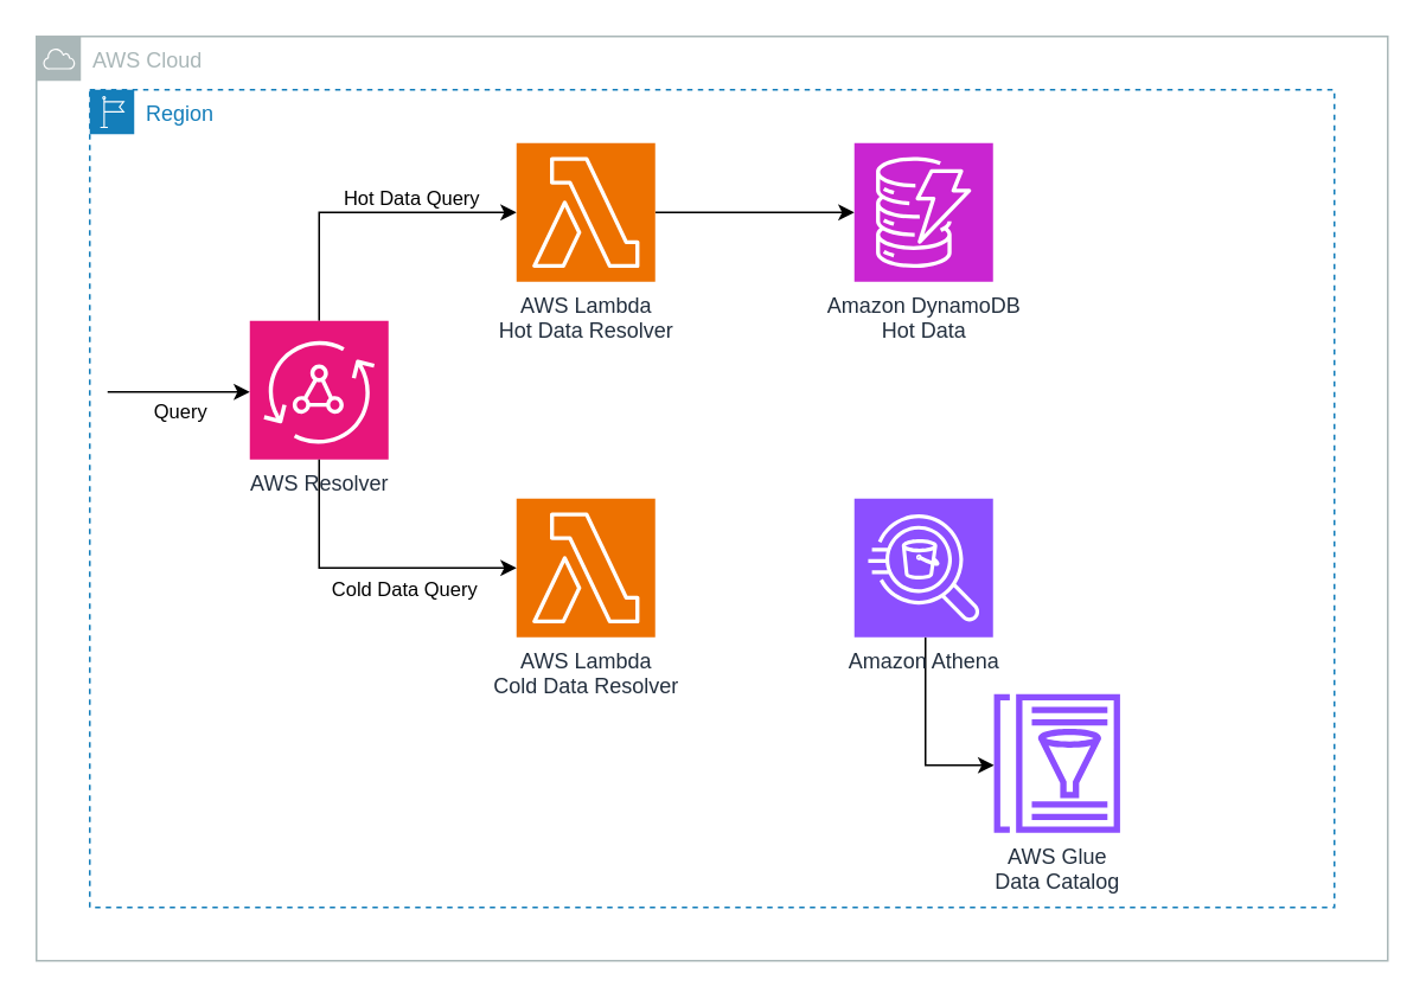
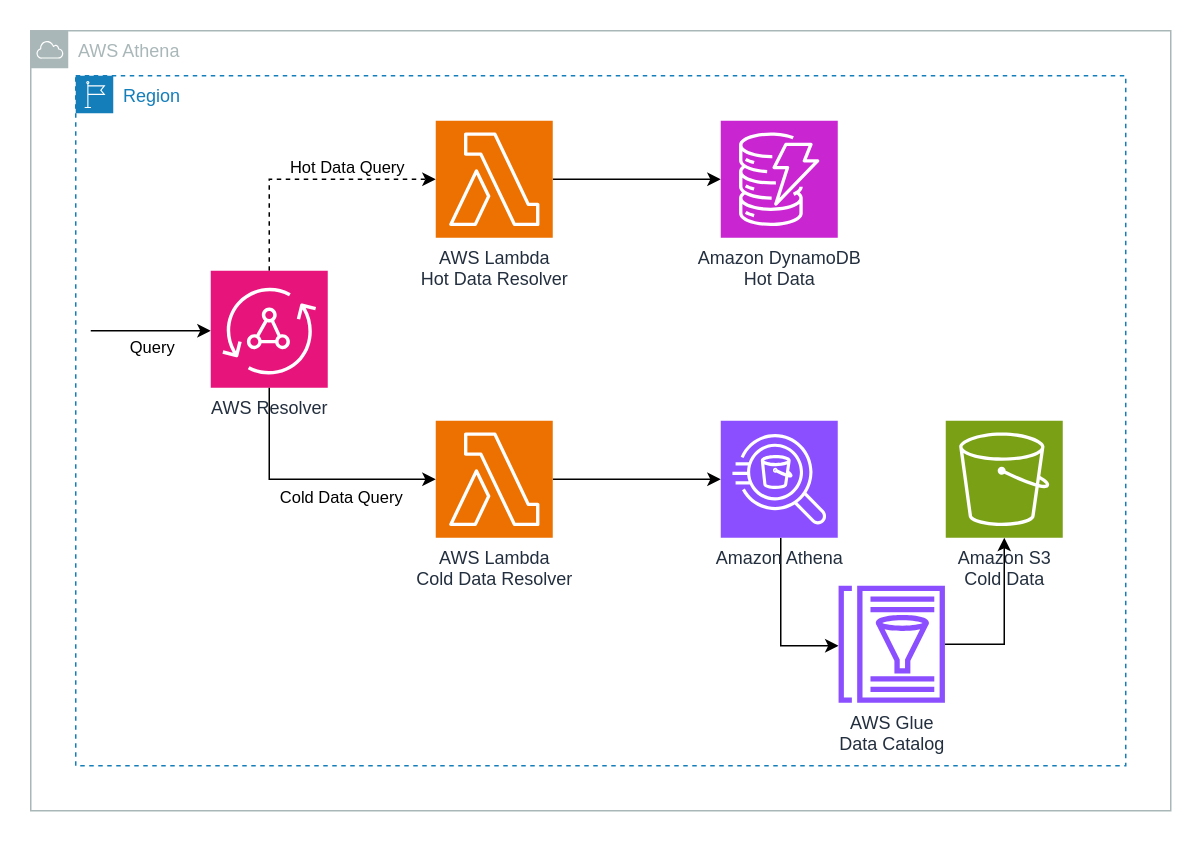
  <mxCell id="0" />
  <mxCell id="1" parent="0" />
- <mxCell id="2" value="AWS Cloud" style="sketch=0;outlineConnect=0;gradientColor=none;html=1;whiteSpace=wrap;fontSize=12;fontStyle=0;shape=mxgraph.aws4.group;grIcon=mxgraph.aws4.group_aws_cloud;strokeColor=#AAB7B8;fillColor=none;verticalAlign=top;align=left;spacingLeft=30;fontColor=#AAB7B8;dashed=0;" vertex="1" parent="1"><mxGeometry x="20" y="20" width="760" height="520" as="geometry" /></mxCell>
+ <mxCell id="2" value="AWS Athena" style="sketch=0;outlineConnect=0;gradientColor=none;html=1;whiteSpace=wrap;fontSize=12;fontStyle=0;shape=mxgraph.aws4.group;grIcon=mxgraph.aws4.group_aws_cloud;strokeColor=#AAB7B8;fillColor=none;verticalAlign=top;align=left;spacingLeft=30;fontColor=#AAB7B8;dashed=0;" vertex="1" parent="1"><mxGeometry x="20" y="20" width="760" height="520" as="geometry" /></mxCell>
  <mxCell id="3" value="Region" style="points=[[0,0],[0.25,0],[0.5,0],[0.75,0],[1,0],[1,0.25],[1,0.5],[1,0.75],[1,1],[0.75,1],[0.5,1],[0.25,1],[0,1],[0,0.75],[0,0.5],[0,0.25]];outlineConnect=0;gradientColor=none;html=1;whiteSpace=wrap;fontSize=12;fontStyle=0;container=1;pointerEvents=0;collapsible=0;recursiveResize=0;shape=mxgraph.aws4.group;grIcon=mxgraph.aws4.group_region;strokeColor=#147EBA;fillColor=none;verticalAlign=top;align=left;spacingLeft=30;fontColor=#147EBA;dashed=1;" vertex="1" parent="1"><mxGeometry x="50" y="50" width="700" height="460" as="geometry" /></mxCell>
- <mxCell id="4" style="edgeStyle=orthogonalEdgeStyle;rounded=0;orthogonalLoop=1;jettySize=auto;html=1;entryX=0;entryY=0.5;entryDx=0;entryDy=0;entryPerimeter=0;exitX=0.5;exitY=0;exitDx=0;exitDy=0;exitPerimeter=0;" edge="1" parent="3" source="6" target="8"><mxGeometry relative="1" as="geometry" /></mxCell>
+ <mxCell id="4" style="edgeStyle=orthogonalEdgeStyle;rounded=0;orthogonalLoop=1;jettySize=auto;html=1;entryX=0;entryY=0.5;entryDx=0;entryDy=0;entryPerimeter=0;exitX=0.5;exitY=0;exitDx=0;exitDy=0;exitPerimeter=0;dashed=1;" edge="1" parent="3" source="6" target="8"><mxGeometry relative="1" as="geometry" /></mxCell>
  <mxCell id="5" value="Hot Data Query" style="edgeLabel;html=1;align=center;verticalAlign=middle;resizable=0;points=[];" vertex="1" connectable="0" parent="4"><mxGeometry x="0.186" relative="1" as="geometry"><mxPoint x="10" y="-9" as="offset" /></mxGeometry></mxCell>
  <mxCell id="6" value="AWS Resolver" style="sketch=0;points=[[0,0,0],[0.25,0,0],[0.5,0,0],[0.75,0,0],[1,0,0],[0,1,0],[0.25,1,0],[0.5,1,0],[0.75,1,0],[1,1,0],[0,0.25,0],[0,0.5,0],[0,0.75,0],[1,0.25,0],[1,0.5,0],[1,0.75,0]];outlineConnect=0;fontColor=#232F3E;fillColor=#E7157B;strokeColor=#ffffff;dashed=0;verticalLabelPosition=bottom;verticalAlign=top;align=center;html=1;fontSize=12;fontStyle=0;aspect=fixed;shape=mxgraph.aws4.resourceIcon;resIcon=mxgraph.aws4.appsync;" vertex="1" parent="3"><mxGeometry x="90" y="130" width="78" height="78" as="geometry" /></mxCell>
  <mxCell id="7" style="edgeStyle=orthogonalEdgeStyle;rounded=0;orthogonalLoop=1;jettySize=auto;html=1;entryX=0;entryY=0.5;entryDx=0;entryDy=0;entryPerimeter=0;" edge="1" parent="3" source="8" target="9"><mxGeometry relative="1" as="geometry" /></mxCell>
  <mxCell id="8" value="AWS Lambda&lt;br&gt;Hot Data Resolver" style="sketch=0;points=[[0,0,0],[0.25,0,0],[0.5,0,0],[0.75,0,0],[1,0,0],[0,1,0],[0.25,1,0],[0.5,1,0],[0.75,1,0],[1,1,0],[0,0.25,0],[0,0.5,0],[0,0.75,0],[1,0.25,0],[1,0.5,0],[1,0.75,0]];outlineConnect=0;fontColor=#232F3E;fillColor=#ED7100;strokeColor=#ffffff;dashed=0;verticalLabelPosition=bottom;verticalAlign=top;align=center;html=1;fontSize=12;fontStyle=0;aspect=fixed;shape=mxgraph.aws4.resourceIcon;resIcon=mxgraph.aws4.lambda;" vertex="1" parent="3"><mxGeometry x="240" y="30" width="78" height="78" as="geometry" /></mxCell>
  <mxCell id="9" value="Amazon DynamoDB&lt;br&gt;Hot Data" style="sketch=0;points=[[0,0,0],[0.25,0,0],[0.5,0,0],[0.75,0,0],[1,0,0],[0,1,0],[0.25,1,0],[0.5,1,0],[0.75,1,0],[1,1,0],[0,0.25,0],[0,0.5,0],[0,0.75,0],[1,0.25,0],[1,0.5,0],[1,0.75,0]];outlineConnect=0;fontColor=#232F3E;fillColor=#C925D1;strokeColor=#ffffff;dashed=0;verticalLabelPosition=bottom;verticalAlign=top;align=center;html=1;fontSize=12;fontStyle=0;aspect=fixed;shape=mxgraph.aws4.resourceIcon;resIcon=mxgraph.aws4.dynamodb;" vertex="1" parent="3"><mxGeometry x="430" y="30" width="78" height="78" as="geometry" /></mxCell>
  <mxCell id="10" style="edgeStyle=orthogonalEdgeStyle;rounded=0;orthogonalLoop=1;jettySize=auto;html=1;" edge="1" parent="3" source="11" target="14"><mxGeometry relative="1" as="geometry"><Array as="points"><mxPoint x="470" y="380" /></Array></mxGeometry></mxCell>
  <mxCell id="11" value="Amazon Athena" style="sketch=0;points=[[0,0,0],[0.25,0,0],[0.5,0,0],[0.75,0,0],[1,0,0],[0,1,0],[0.25,1,0],[0.5,1,0],[0.75,1,0],[1,1,0],[0,0.25,0],[0,0.5,0],[0,0.75,0],[1,0.25,0],[1,0.5,0],[1,0.75,0]];outlineConnect=0;fontColor=#232F3E;fillColor=#8C4FFF;strokeColor=#ffffff;dashed=0;verticalLabelPosition=bottom;verticalAlign=top;align=center;html=1;fontSize=12;fontStyle=0;aspect=fixed;shape=mxgraph.aws4.resourceIcon;resIcon=mxgraph.aws4.athena;" vertex="1" parent="3"><mxGeometry x="430" y="230" width="78" height="78" as="geometry" /></mxCell>
+ <mxCell id="12" value="Amazon S3&lt;br&gt;Cold Data" style="sketch=0;points=[[0,0,0],[0.25,0,0],[0.5,0,0],[0.75,0,0],[1,0,0],[0,1,0],[0.25,1,0],[0.5,1,0],[0.75,1,0],[1,1,0],[0,0.25,0],[0,0.5,0],[0,0.75,0],[1,0.25,0],[1,0.5,0],[1,0.75,0]];outlineConnect=0;fontColor=#232F3E;fillColor=#7AA116;strokeColor=#ffffff;dashed=0;verticalLabelPosition=bottom;verticalAlign=top;align=center;html=1;fontSize=12;fontStyle=0;aspect=fixed;shape=mxgraph.aws4.resourceIcon;resIcon=mxgraph.aws4.s3;" vertex="1" parent="3"><mxGeometry x="580" y="230" width="78" height="78" as="geometry" /></mxCell>
+ <mxCell id="13" style="edgeStyle=orthogonalEdgeStyle;rounded=0;orthogonalLoop=1;jettySize=auto;html=1;" edge="1" parent="3" source="14" target="12"><mxGeometry relative="1" as="geometry" /></mxCell>
  <mxCell id="14" value="AWS Glue&lt;br&gt;Data Catalog" style="sketch=0;outlineConnect=0;fontColor=#232F3E;gradientColor=none;fillColor=#8C4FFF;strokeColor=none;dashed=0;verticalLabelPosition=bottom;verticalAlign=top;align=center;html=1;fontSize=12;fontStyle=0;aspect=fixed;pointerEvents=1;shape=mxgraph.aws4.glue_data_catalog;" vertex="1" parent="3"><mxGeometry x="508" y="340" width="72" height="78" as="geometry" /></mxCell>
+ <mxCell id="15" style="edgeStyle=orthogonalEdgeStyle;rounded=0;orthogonalLoop=1;jettySize=auto;html=1;entryX=0;entryY=0.5;entryDx=0;entryDy=0;entryPerimeter=0;" edge="1" parent="1" source="16" target="11"><mxGeometry relative="1" as="geometry" /></mxCell>
  <mxCell id="16" value="AWS Lambda&lt;br&gt;Cold Data Resolver" style="sketch=0;points=[[0,0,0],[0.25,0,0],[0.5,0,0],[0.75,0,0],[1,0,0],[0,1,0],[0.25,1,0],[0.5,1,0],[0.75,1,0],[1,1,0],[0,0.25,0],[0,0.5,0],[0,0.75,0],[1,0.25,0],[1,0.5,0],[1,0.75,0]];outlineConnect=0;fontColor=#232F3E;fillColor=#ED7100;strokeColor=#ffffff;dashed=0;verticalLabelPosition=bottom;verticalAlign=top;align=center;html=1;fontSize=12;fontStyle=0;aspect=fixed;shape=mxgraph.aws4.resourceIcon;resIcon=mxgraph.aws4.lambda;" vertex="1" parent="1"><mxGeometry x="290" y="280" width="78" height="78" as="geometry" /></mxCell>
  <mxCell id="17" value="" style="endArrow=classic;html=1;rounded=0;" edge="1" parent="1"><mxGeometry relative="1" as="geometry"><mxPoint x="60" y="220" as="sourcePoint" /><mxPoint x="140" y="220" as="targetPoint" /></mxGeometry></mxCell>
  <mxCell id="18" value="Query" style="edgeLabel;html=1;align=center;verticalAlign=middle;resizable=0;points=[];" vertex="1" connectable="0" parent="17"><mxGeometry y="2" relative="1" as="geometry"><mxPoint y="12" as="offset" /></mxGeometry></mxCell>
  <mxCell id="19" style="edgeStyle=orthogonalEdgeStyle;rounded=0;orthogonalLoop=1;jettySize=auto;html=1;entryX=0;entryY=0.5;entryDx=0;entryDy=0;entryPerimeter=0;exitX=0.5;exitY=1;exitDx=0;exitDy=0;exitPerimeter=0;" edge="1" parent="1" source="6" target="16"><mxGeometry relative="1" as="geometry" /></mxCell>
  <mxCell id="20" value="Cold Data Query" style="edgeLabel;html=1;align=center;verticalAlign=middle;resizable=0;points=[];" vertex="1" connectable="0" parent="19"><mxGeometry x="0.256" y="-1" relative="1" as="geometry"><mxPoint y="10" as="offset" /></mxGeometry></mxCell>
